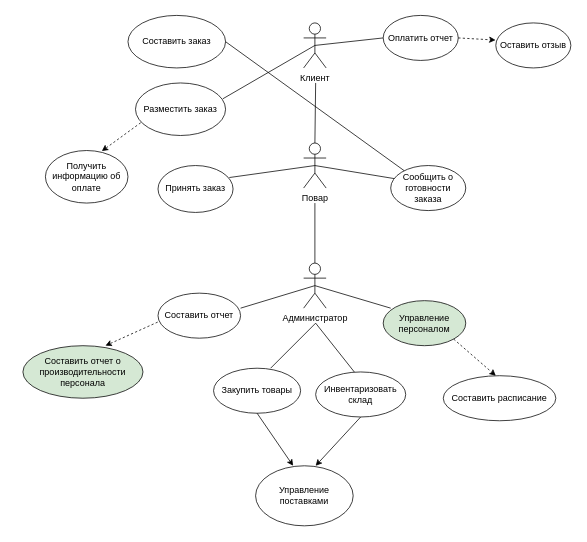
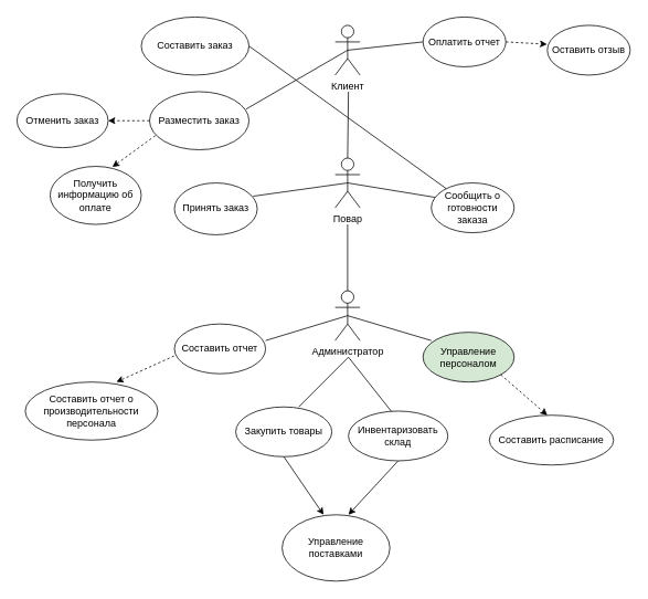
  <mxCell id="0" />
  <mxCell id="1" parent="0" />
  <mxCell id="2" value="Составить заказ" style="ellipse;whiteSpace=wrap;html=1;" parent="1" vertex="1"><mxGeometry x="170" y="20" width="130" height="70" as="geometry" /></mxCell>
  <mxCell id="3" value="Клиент" style="shape=umlActor;verticalLabelPosition=bottom;verticalAlign=top;html=1;outlineConnect=0;" parent="1" vertex="1"><mxGeometry x="404" y="30" width="30" height="60" as="geometry" /></mxCell>
  <mxCell id="4" value="" style="endArrow=none;html=1;rounded=0;exitX=1;exitY=0.5;exitDx=0;exitDy=0;" edge="1" parent="1" source="2" target="20"><mxGeometry width="50" height="50" relative="1" as="geometry"><mxPoint x="380" y="150" as="sourcePoint" /><mxPoint x="410" y="60" as="targetPoint" /></mxGeometry></mxCell>
  <mxCell id="5" value="" style="endArrow=none;html=1;rounded=0;exitX=0.969;exitY=0.302;exitDx=0;exitDy=0;entryX=0.5;entryY=0.5;entryDx=0;entryDy=0;entryPerimeter=0;exitPerimeter=0;" edge="1" parent="1" source="6" target="3"><mxGeometry width="50" height="50" relative="1" as="geometry"><mxPoint x="300" y="130" as="sourcePoint" /><mxPoint x="430" y="100" as="targetPoint" /></mxGeometry></mxCell>
  <mxCell id="6" value="Разместить заказ" style="ellipse;whiteSpace=wrap;html=1;" vertex="1" parent="1"><mxGeometry x="180" y="110" width="120" height="70" as="geometry" /></mxCell>
  <mxCell id="7" value="" style="endArrow=none;html=1;rounded=0;entryX=0.5;entryY=0.5;entryDx=0;entryDy=0;entryPerimeter=0;" edge="1" parent="1" target="3"><mxGeometry width="50" height="50" relative="1" as="geometry"><mxPoint x="510" y="50" as="sourcePoint" /><mxPoint x="430" y="100" as="targetPoint" /></mxGeometry></mxCell>
+ <mxCell id="8" value="Отменить заказ" style="ellipse;whiteSpace=wrap;html=1;" vertex="1" parent="1"><mxGeometry x="20" y="112.5" width="110" height="65" as="geometry" /></mxCell>
+ <mxCell id="9" value="" style="endArrow=classic;html=1;rounded=0;dashed=1;entryX=1;entryY=0.5;entryDx=0;entryDy=0;exitX=0;exitY=0.5;exitDx=0;exitDy=0;" edge="1" parent="1" source="6" target="8"><mxGeometry width="50" height="50" relative="1" as="geometry"><mxPoint x="290" y="220" as="sourcePoint" /><mxPoint x="410" y="190" as="targetPoint" /></mxGeometry></mxCell>
  <mxCell id="10" value="" style="endArrow=classic;html=1;rounded=0;exitX=0.058;exitY=0.757;exitDx=0;exitDy=0;dashed=1;exitPerimeter=0;entryX=0.683;entryY=0.011;entryDx=0;entryDy=0;entryPerimeter=0;" edge="1" parent="1" source="6" target="11"><mxGeometry width="50" height="50" relative="1" as="geometry"><mxPoint x="290" y="220" as="sourcePoint" /><mxPoint x="150" y="210" as="targetPoint" /></mxGeometry></mxCell>
  <mxCell id="11" value="Получить информацию об оплате" style="ellipse;whiteSpace=wrap;html=1;" vertex="1" parent="1"><mxGeometry x="60" y="200" width="110" height="70" as="geometry" /></mxCell>
  <mxCell id="12" value="Оплатить отчет" style="ellipse;whiteSpace=wrap;html=1;" vertex="1" parent="1"><mxGeometry x="510" y="20" width="100" height="60" as="geometry" /></mxCell>
  <mxCell id="13" value="" style="endArrow=classic;html=1;rounded=0;dashed=1;exitX=1;exitY=0.5;exitDx=0;exitDy=0;entryX=-0.003;entryY=0.381;entryDx=0;entryDy=0;entryPerimeter=0;" edge="1" parent="1" source="12" target="14"><mxGeometry width="50" height="50" relative="1" as="geometry"><mxPoint x="580" y="80" as="sourcePoint" /><mxPoint x="660" y="60" as="targetPoint" /></mxGeometry></mxCell>
  <mxCell id="14" value="&lt;div&gt;Оставить отзыв&lt;/div&gt;" style="ellipse;whiteSpace=wrap;html=1;" vertex="1" parent="1"><mxGeometry x="660" y="30" width="100" height="60" as="geometry" /></mxCell>
  <mxCell id="15" value="Повар" style="shape=umlActor;verticalLabelPosition=bottom;verticalAlign=top;html=1;outlineConnect=0;" vertex="1" parent="1"><mxGeometry x="404" y="190" width="30" height="60" as="geometry" /></mxCell>
  <mxCell id="16" value="" style="endArrow=none;html=1;rounded=0;exitX=0.5;exitY=0;exitDx=0;exitDy=0;exitPerimeter=0;" edge="1" parent="1" source="15"><mxGeometry width="50" height="50" relative="1" as="geometry"><mxPoint x="390" y="240" as="sourcePoint" /><mxPoint x="420" y="110" as="targetPoint" /></mxGeometry></mxCell>
  <mxCell id="17" value="Принять заказ" style="ellipse;whiteSpace=wrap;html=1;" vertex="1" parent="1"><mxGeometry x="210" y="220" width="100" height="62.5" as="geometry" /></mxCell>
  <mxCell id="18" value="" style="endArrow=none;html=1;rounded=0;exitX=0.5;exitY=0.5;exitDx=0;exitDy=0;exitPerimeter=0;entryX=0.95;entryY=0.256;entryDx=0;entryDy=0;entryPerimeter=0;" edge="1" parent="1" source="15" target="17"><mxGeometry width="50" height="50" relative="1" as="geometry"><mxPoint x="380" y="180" as="sourcePoint" /><mxPoint x="240" y="251" as="targetPoint" /></mxGeometry></mxCell>
  <mxCell id="19" value="" style="endArrow=none;html=1;rounded=0;entryX=0.5;entryY=0.5;entryDx=0;entryDy=0;entryPerimeter=0;exitX=0.051;exitY=0.291;exitDx=0;exitDy=0;exitPerimeter=0;" edge="1" parent="1" source="20" target="15"><mxGeometry width="50" height="50" relative="1" as="geometry"><mxPoint x="540" y="240" as="sourcePoint" /><mxPoint x="450" y="220" as="targetPoint" /></mxGeometry></mxCell>
  <mxCell id="20" value="Сообщить о готовности заказа" style="ellipse;whiteSpace=wrap;html=1;" vertex="1" parent="1"><mxGeometry x="520" y="220" width="100" height="60" as="geometry" /></mxCell>
  <mxCell id="21" value="" style="endArrow=none;html=1;rounded=0;entryX=0.5;entryY=0;entryDx=0;entryDy=0;entryPerimeter=0;" edge="1" parent="1" target="22"><mxGeometry width="50" height="50" relative="1" as="geometry"><mxPoint x="419" y="270" as="sourcePoint" /><mxPoint x="540" y="250" as="targetPoint" /></mxGeometry></mxCell>
  <mxCell id="22" value="&lt;div&gt;Администратор&lt;/div&gt;&lt;div&gt;&lt;br&gt;&lt;/div&gt;" style="shape=umlActor;verticalLabelPosition=bottom;verticalAlign=top;html=1;outlineConnect=0;" vertex="1" parent="1"><mxGeometry x="404" y="350" width="30" height="60" as="geometry" /></mxCell>
  <mxCell id="23" value="" style="endArrow=none;html=1;rounded=0;exitX=0.5;exitY=0.5;exitDx=0;exitDy=0;exitPerimeter=0;" edge="1" parent="1" source="22"><mxGeometry width="50" height="50" relative="1" as="geometry"><mxPoint x="420" y="400" as="sourcePoint" /><mxPoint x="320" y="410" as="targetPoint" /></mxGeometry></mxCell>
  <mxCell id="24" value="Составить отчет" style="ellipse;whiteSpace=wrap;html=1;" vertex="1" parent="1"><mxGeometry x="210" y="390" width="110" height="60" as="geometry" /></mxCell>
  <mxCell id="25" value="" style="endArrow=classic;html=1;rounded=0;exitX=-0.004;exitY=0.643;exitDx=0;exitDy=0;dashed=1;exitPerimeter=0;" edge="1" parent="1" source="24"><mxGeometry width="50" height="50" relative="1" as="geometry"><mxPoint x="210" y="460" as="sourcePoint" /><mxPoint x="140" y="460" as="targetPoint" /></mxGeometry></mxCell>
- <mxCell id="26" value="Составить отчет о производительности персонала" style="ellipse;whiteSpace=wrap;html=1;fillColor=#d5e8d4;" vertex="1" parent="1"><mxGeometry x="30" y="460" width="160" height="70" as="geometry" /></mxCell>
+ <mxCell id="26" value="Составить отчет о производительности персонала" style="ellipse;whiteSpace=wrap;html=1;" vertex="1" parent="1"><mxGeometry x="30" y="460" width="160" height="70" as="geometry" /></mxCell>
  <mxCell id="27" value="" style="endArrow=none;html=1;rounded=0;exitX=0.5;exitY=0.5;exitDx=0;exitDy=0;exitPerimeter=0;" edge="1" parent="1" source="22"><mxGeometry width="50" height="50" relative="1" as="geometry"><mxPoint x="510" y="400" as="sourcePoint" /><mxPoint x="520" y="410" as="targetPoint" /></mxGeometry></mxCell>
  <mxCell id="28" value="&lt;div&gt;Управление персоналом&lt;/div&gt;" style="ellipse;whiteSpace=wrap;html=1;fillColor=#d5e8d4;" vertex="1" parent="1"><mxGeometry x="510" y="400" width="110" height="60" as="geometry" /></mxCell>
  <mxCell id="29" value="" style="endArrow=classic;html=1;rounded=0;exitX=1;exitY=1;exitDx=0;exitDy=0;dashed=1;" edge="1" parent="1" source="28"><mxGeometry width="50" height="50" relative="1" as="geometry"><mxPoint x="510" y="400" as="sourcePoint" /><mxPoint x="660" y="500" as="targetPoint" /></mxGeometry></mxCell>
  <mxCell id="30" value="Составить расписание " style="ellipse;whiteSpace=wrap;html=1;" vertex="1" parent="1"><mxGeometry x="590" y="500" width="150" height="60" as="geometry" /></mxCell>
  <mxCell id="31" value="" style="endArrow=none;html=1;rounded=0;" edge="1" parent="1"><mxGeometry width="50" height="50" relative="1" as="geometry"><mxPoint x="360" y="490" as="sourcePoint" /><mxPoint x="420" y="430" as="targetPoint" /></mxGeometry></mxCell>
  <mxCell id="32" value="" style="endArrow=none;html=1;rounded=0;exitX=0.431;exitY=0.004;exitDx=0;exitDy=0;exitPerimeter=0;" edge="1" parent="1" source="34"><mxGeometry width="50" height="50" relative="1" as="geometry"><mxPoint x="470" y="490" as="sourcePoint" /><mxPoint x="420" y="430" as="targetPoint" /></mxGeometry></mxCell>
  <mxCell id="33" value="Закупить товары" style="ellipse;whiteSpace=wrap;html=1;" vertex="1" parent="1"><mxGeometry x="284" y="490" width="116" height="60" as="geometry" /></mxCell>
  <mxCell id="34" value="Инвентаризовать склад" style="ellipse;whiteSpace=wrap;html=1;" vertex="1" parent="1"><mxGeometry x="420" y="495" width="120" height="60" as="geometry" /></mxCell>
  <mxCell id="35" value="" style="endArrow=classic;html=1;rounded=0;exitX=0.5;exitY=1;exitDx=0;exitDy=0;" edge="1" parent="1" source="33"><mxGeometry width="50" height="50" relative="1" as="geometry"><mxPoint x="350" y="500" as="sourcePoint" /><mxPoint x="390" y="620" as="targetPoint" /></mxGeometry></mxCell>
  <mxCell id="36" value="" style="endArrow=classic;html=1;rounded=0;exitX=0.5;exitY=1;exitDx=0;exitDy=0;" edge="1" parent="1" source="34"><mxGeometry width="50" height="50" relative="1" as="geometry"><mxPoint x="352" y="560" as="sourcePoint" /><mxPoint x="420" y="620" as="targetPoint" /></mxGeometry></mxCell>
  <mxCell id="37" value="Управление поставками" style="ellipse;whiteSpace=wrap;html=1;" vertex="1" parent="1"><mxGeometry x="340" y="620" width="130" height="80" as="geometry" /></mxCell>
